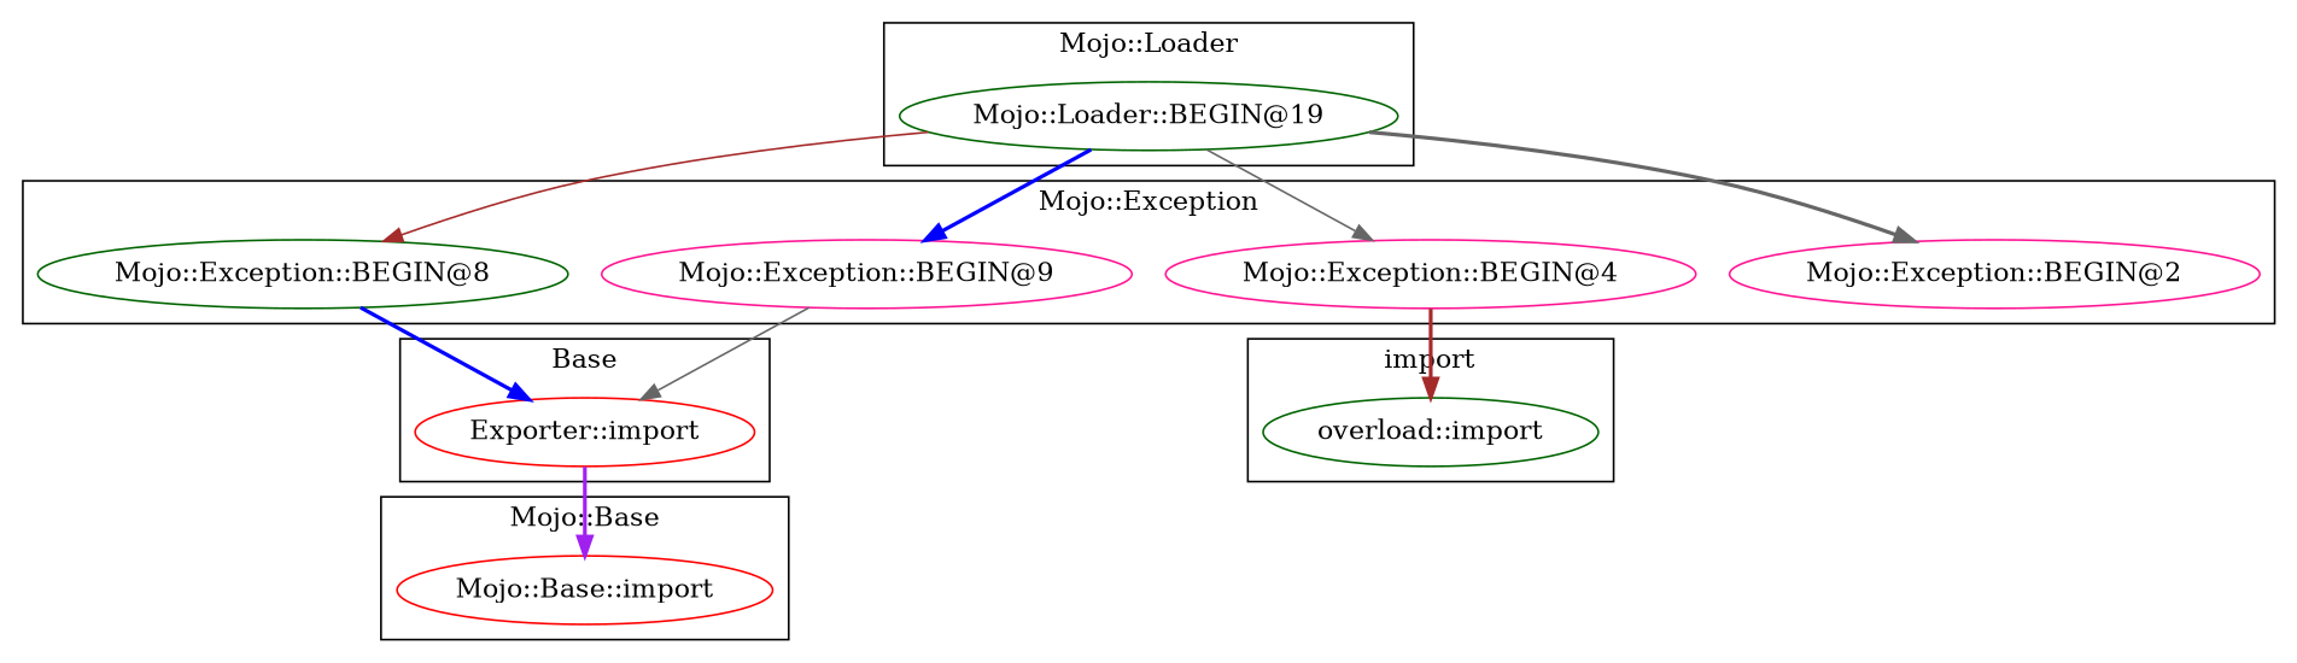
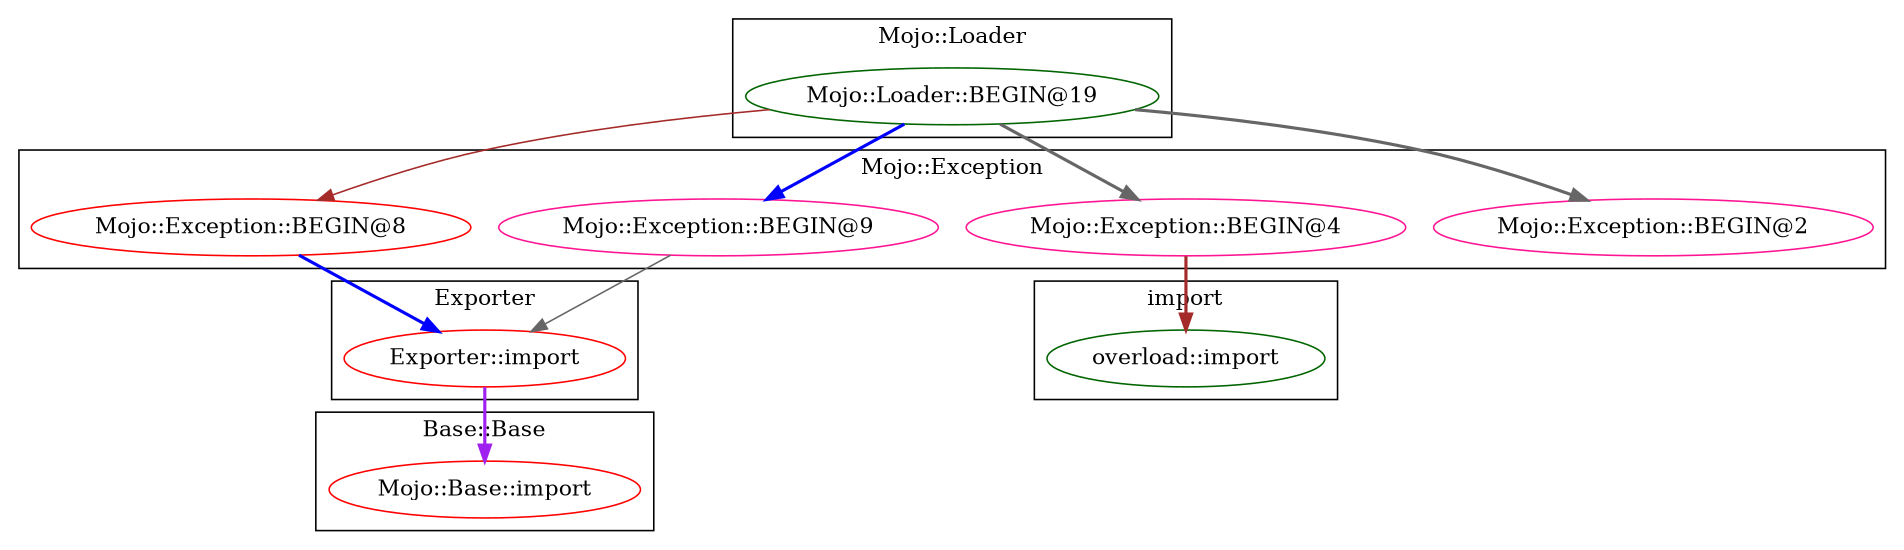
  digraph {
    node [color=darkgreen]
    edge [color=gray40 style=bold]
    "overload::import"
    "Exporter::import" [color=red]
    "Mojo::Base::import" [color=red]
    n4 [label="Mojo::Loader::BEGIN@19"]
    "Mojo::Exception::BEGIN@2" [color=deeppink]
-   "Mojo::Exception::BEGIN@8"
+   "Mojo::Exception::BEGIN@8" [color=red]
    "Mojo::Exception::BEGIN@9" [color=deeppink]
    "Mojo::Exception::BEGIN@4" [color=deeppink]
    subgraph cluster_1 {
      label=import
      "overload::import"
    }
    subgraph cluster_2 {
-     label=Base
+     label=Exporter
      "Exporter::import"
    }
    subgraph cluster_3 {
-     label="Mojo::Base"
+     label="Base::Base"
      "Mojo::Base::import"
    }
    subgraph cluster_4 {
      label="Mojo::Loader"
      n4
    }
    subgraph cluster_5 {
      label="Mojo::Exception"
      "Mojo::Exception::BEGIN@2"
      "Mojo::Exception::BEGIN@8"
      "Mojo::Exception::BEGIN@9"
      "Mojo::Exception::BEGIN@4"
    }
    "Exporter::import" -> "Mojo::Base::import" [color=purple]
    n4 -> "Mojo::Exception::BEGIN@2"
    n4 -> "Mojo::Exception::BEGIN@8" [color=brown style=solid]
    n4 -> "Mojo::Exception::BEGIN@9" [color=blue]
-   n4 -> "Mojo::Exception::BEGIN@4" [style=solid]
+   n4 -> "Mojo::Exception::BEGIN@4"
    "Mojo::Exception::BEGIN@8" -> "Exporter::import" [color=blue]
    "Mojo::Exception::BEGIN@9" -> "Exporter::import" [style=solid]
    "Mojo::Exception::BEGIN@4" -> "overload::import" [color=brown]
  }
